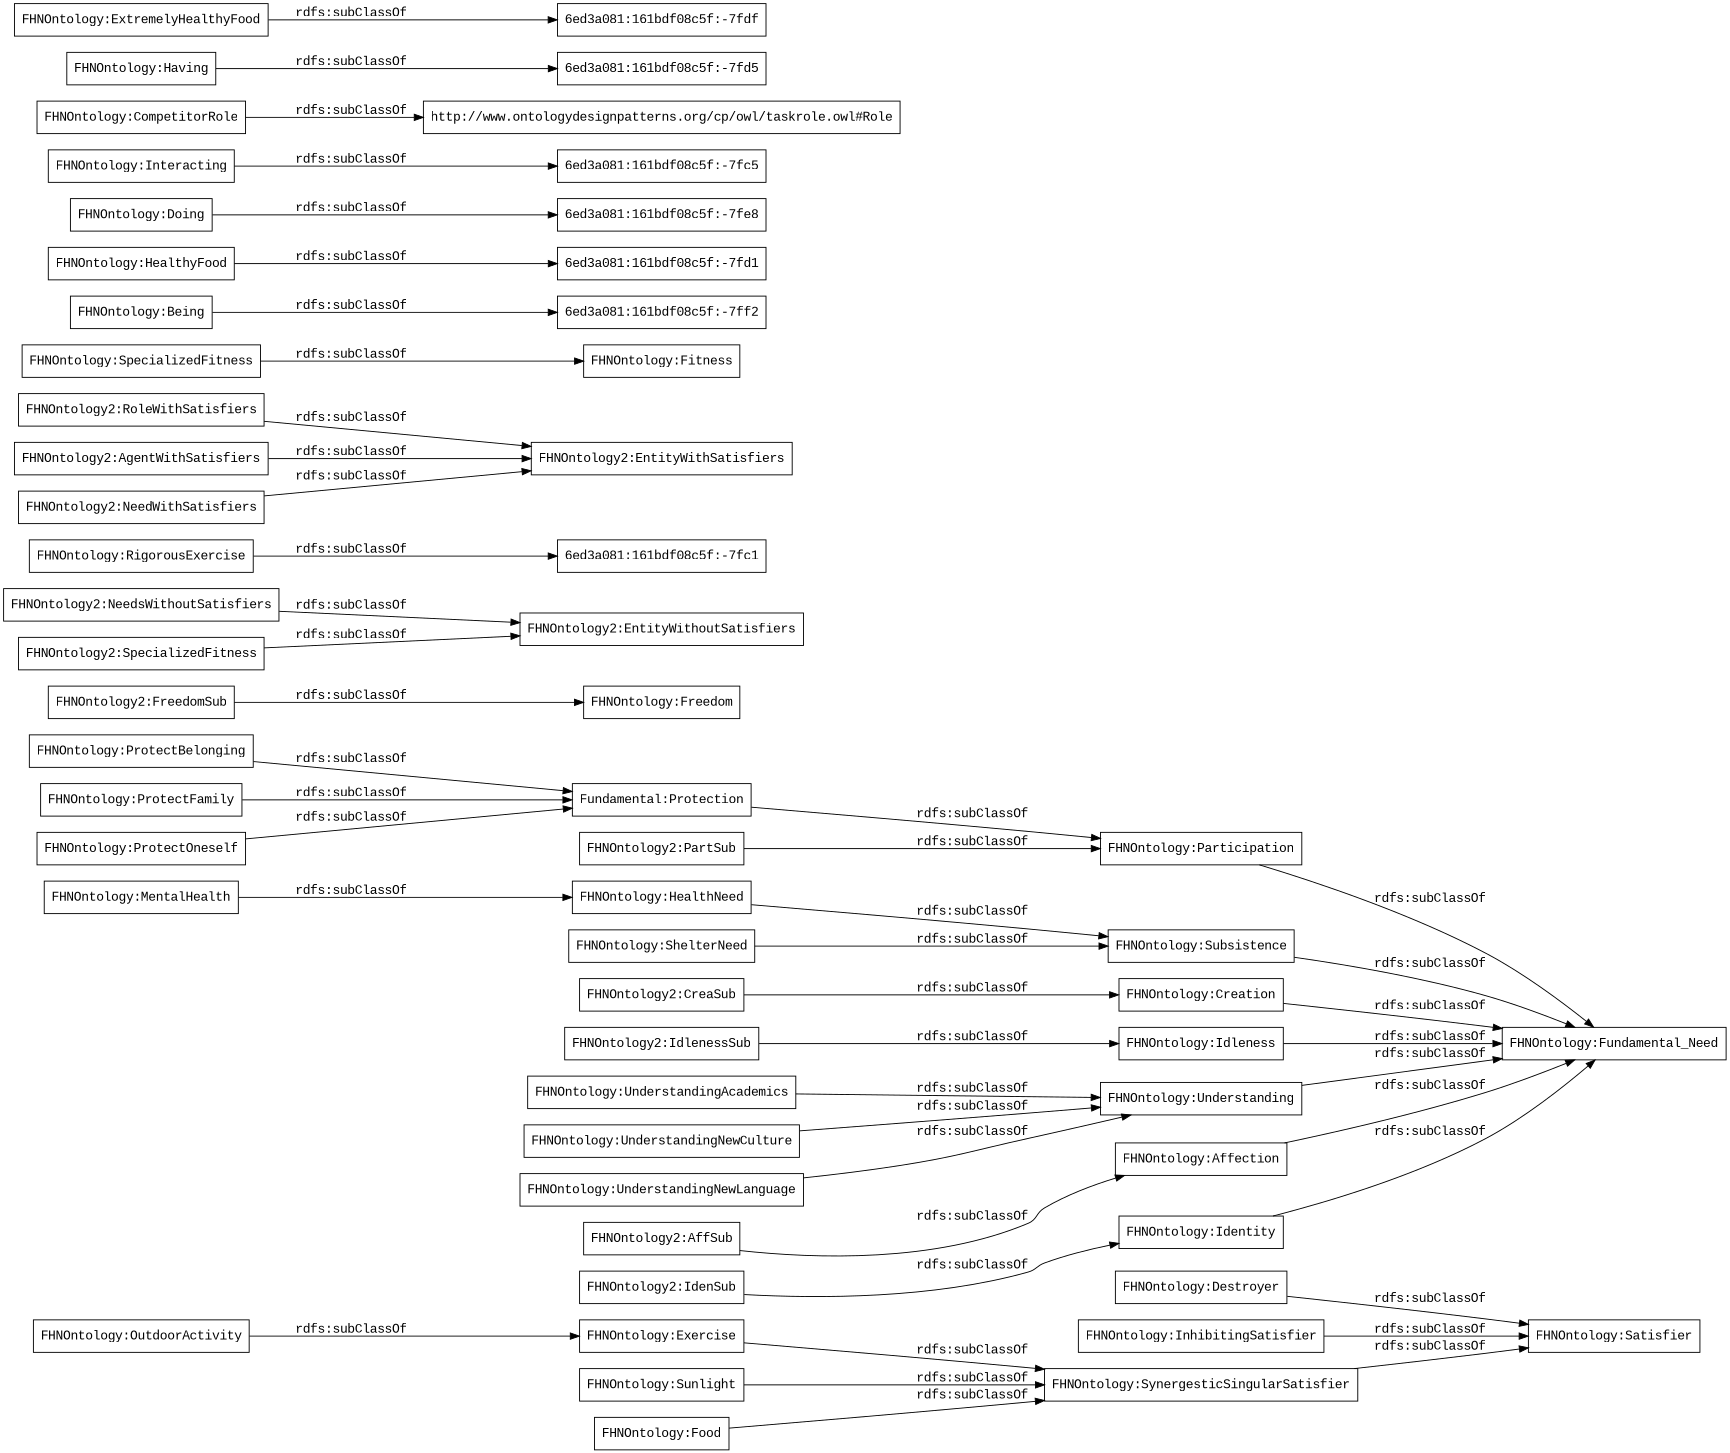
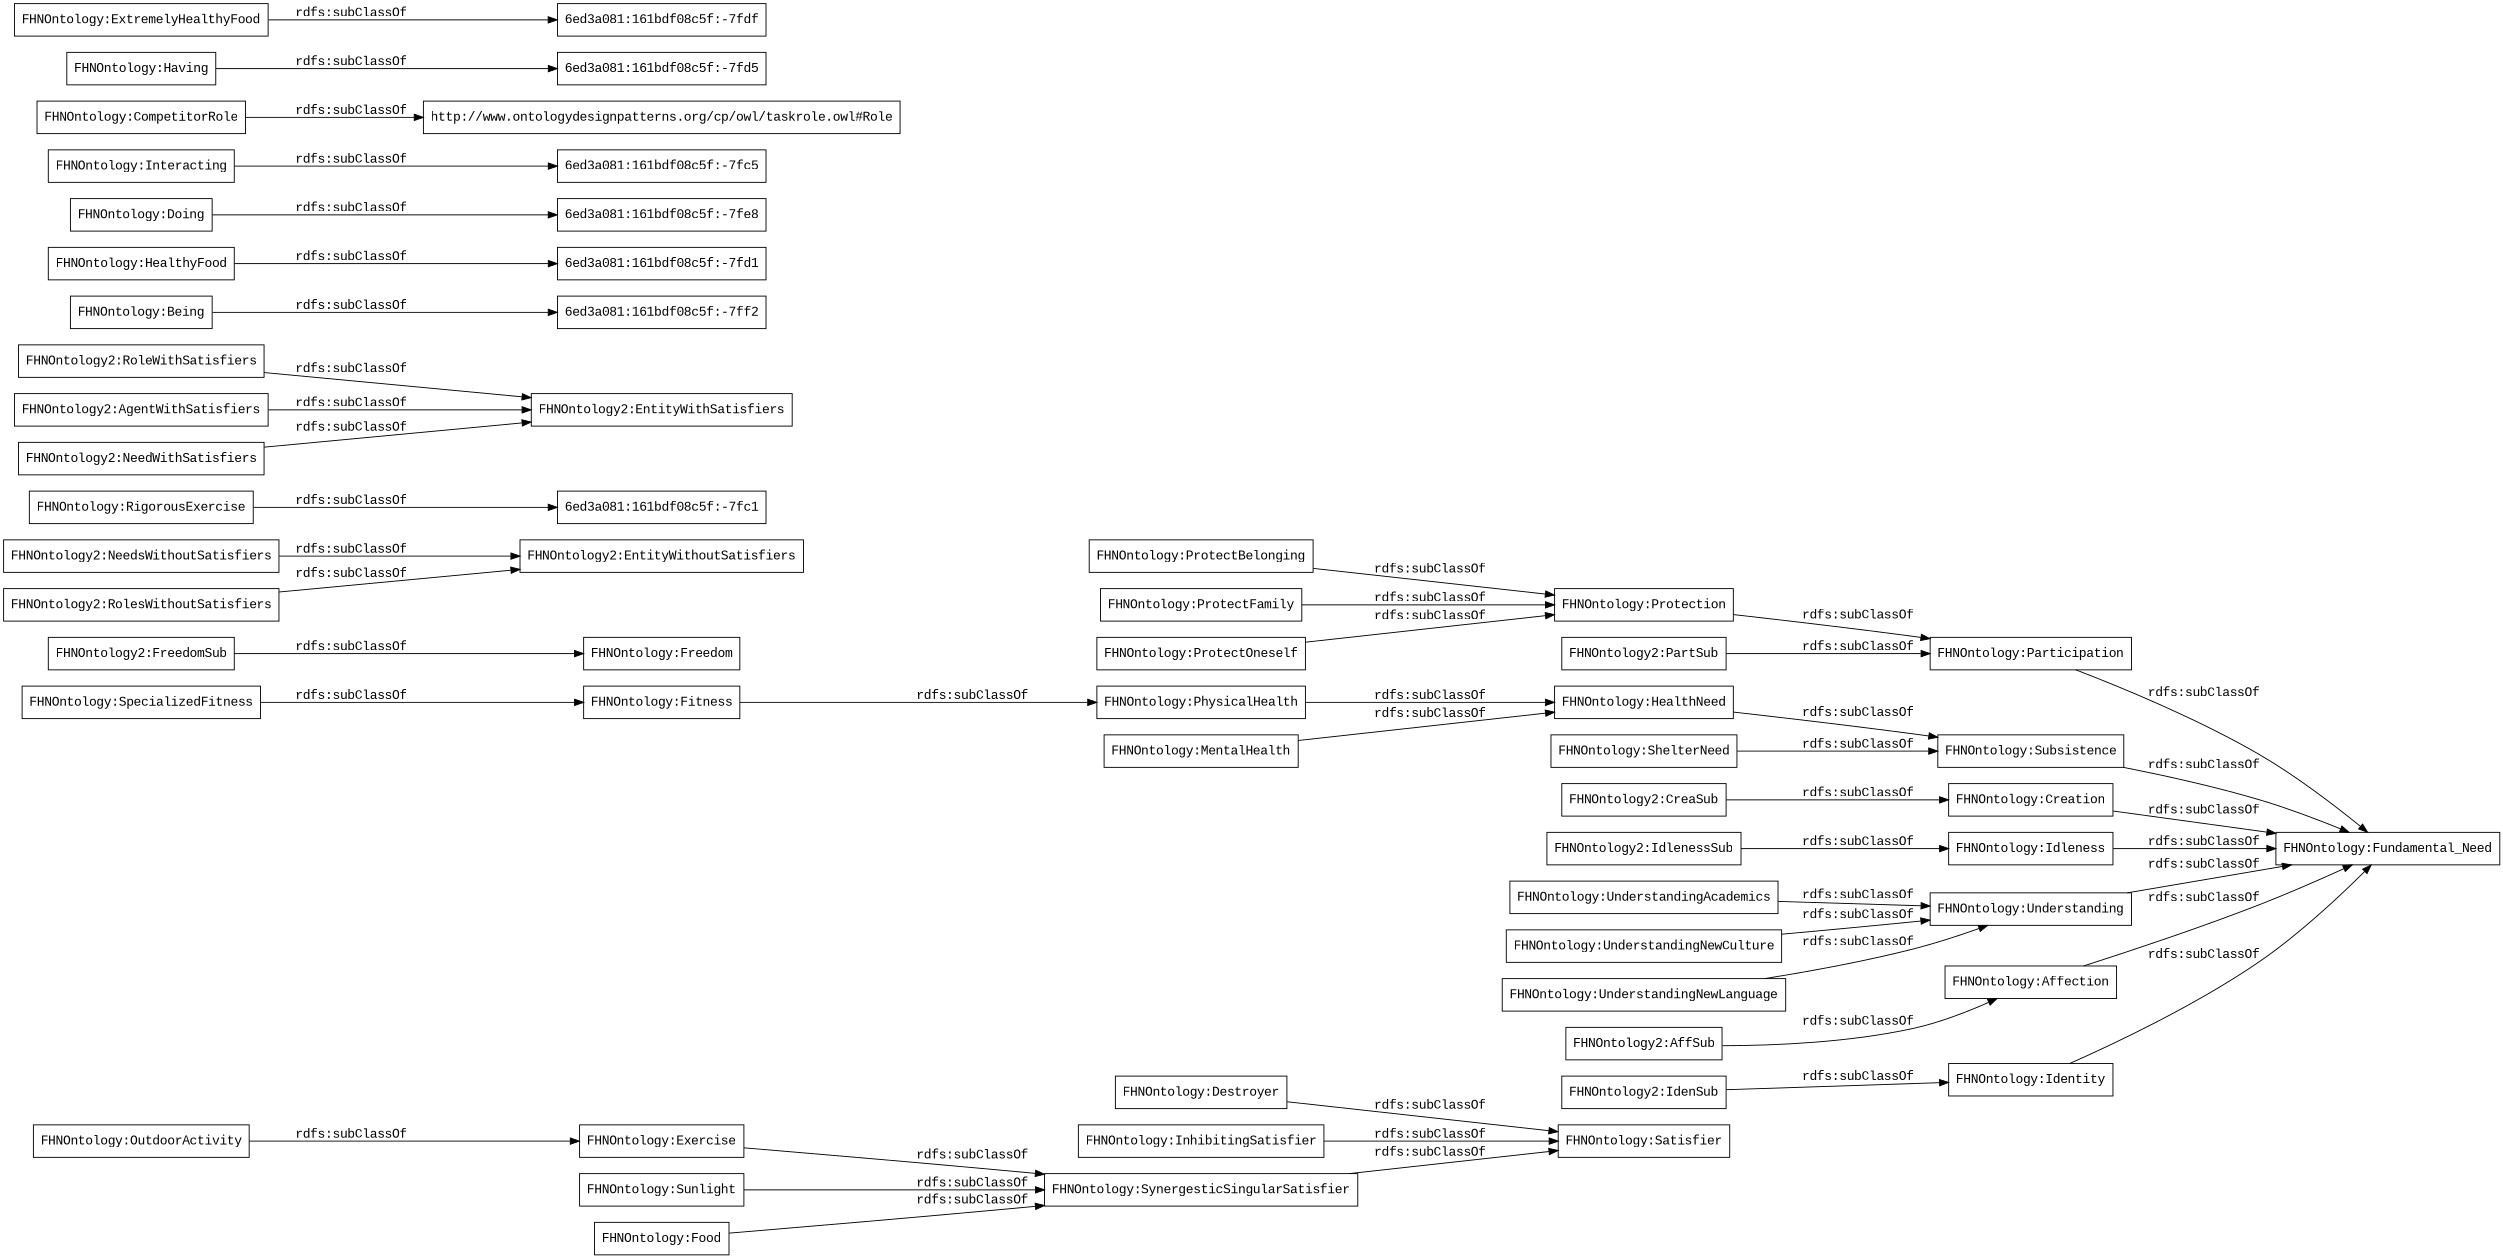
  digraph {
    fontname="Liberation Mono"
    rankdir=LR
    node [color=black fontname="Liberation Mono" shape=rectangle]
    edge [fontname="Liberation Mono"]
    "FHNOntology:SynergesticSingularSatisfier"
    "FHNOntology:Satisfier"
    "FHNOntology:Identity"
    "FHNOntology:Fundamental_Need"
    "FHNOntology2:FreedomSub"
    "FHNOntology:Freedom"
    "FHNOntology2:NeedsWithoutSatisfiers"
    "FHNOntology2:EntityWithoutSatisfiers"
    "FHNOntology:Exercise"
    "FHNOntology:ProtectBelonging"
-   "FHNOntology:Protection" [label="Fundamental:Protection"]
+   "FHNOntology:Protection"
    "FHNOntology:Participation"
    "FHNOntology:ProtectFamily"
    "FHNOntology:Destroyer"
    "FHNOntology2:IdenSub"
    "FHNOntology:Subsistence"
    "FHNOntology:OutdoorActivity"
-   "FHNOntology2:RolesWithoutSatisfiers" [label="FHNOntology2:SpecializedFitness"]
+   "FHNOntology2:RolesWithoutSatisfiers"
    "FHNOntology2:CreaSub"
    "FHNOntology:Creation"
    "FHNOntology:RigorousExercise"
    "6ed3a081:161bdf08c5f:-7fc1"
    "FHNOntology2:PartSub"
    "FHNOntology2:RoleWithSatisfiers"
    "FHNOntology2:EntityWithSatisfiers"
    "FHNOntology:Fitness"
+   "FHNOntology:PhysicalHealth"
    "FHNOntology:HealthNeed"
    "FHNOntology:SpecializedFitness"
    "FHNOntology2:IdlenessSub"
    "FHNOntology:Idleness"
    "FHNOntology:UnderstandingAcademics"
    "FHNOntology:Understanding"
    "FHNOntology:InhibitingSatisfier"
    "FHNOntology:Being"
    "6ed3a081:161bdf08c5f:-7ff2"
    "FHNOntology:UnderstandingNewCulture"
    "FHNOntology:MentalHealth"
    "FHNOntology:HealthyFood"
    "6ed3a081:161bdf08c5f:-7fd1"
    "FHNOntology:Affection"
    "FHNOntology2:AgentWithSatisfiers"
    "FHNOntology:UnderstandingNewLanguage"
    "FHNOntology2:NeedWithSatisfiers"
    "FHNOntology:Doing"
    "6ed3a081:161bdf08c5f:-7fe8"
    "FHNOntology:Interacting"
    "6ed3a081:161bdf08c5f:-7fc5"
    "FHNOntology2:AffSub"
    "FHNOntology:ShelterNeed"
    "FHNOntology:CompetitorRole"
    "http://www.ontologydesignpatterns.org/cp/owl/taskrole.owl#Role"
    "FHNOntology:Having"
    "6ed3a081:161bdf08c5f:-7fd5"
    "FHNOntology:ProtectOneself"
    "FHNOntology:Sunlight"
    "FHNOntology:Food"
    "FHNOntology:ExtremelyHealthyFood"
    "6ed3a081:161bdf08c5f:-7fdf"
    "FHNOntology:SynergesticSingularSatisfier" -> "FHNOntology:Satisfier" [label="rdfs:subClassOf"]
    "FHNOntology:Identity" -> "FHNOntology:Fundamental_Need" [label="rdfs:subClassOf"]
    "FHNOntology2:FreedomSub" -> "FHNOntology:Freedom" [label="rdfs:subClassOf"]
    "FHNOntology2:NeedsWithoutSatisfiers" -> "FHNOntology2:EntityWithoutSatisfiers" [label="rdfs:subClassOf"]
    "FHNOntology:Exercise" -> "FHNOntology:SynergesticSingularSatisfier" [label="rdfs:subClassOf"]
    "FHNOntology:ProtectBelonging" -> "FHNOntology:Protection" [label="rdfs:subClassOf"]
    "FHNOntology:Protection" -> "FHNOntology:Participation" [label="rdfs:subClassOf"]
    "FHNOntology:Participation" -> "FHNOntology:Fundamental_Need" [label="rdfs:subClassOf"]
    "FHNOntology:ProtectFamily" -> "FHNOntology:Protection" [label="rdfs:subClassOf"]
    "FHNOntology:Destroyer" -> "FHNOntology:Satisfier" [label="rdfs:subClassOf"]
    "FHNOntology2:IdenSub" -> "FHNOntology:Identity" [label="rdfs:subClassOf"]
    "FHNOntology:Subsistence" -> "FHNOntology:Fundamental_Need" [label="rdfs:subClassOf"]
    "FHNOntology:OutdoorActivity" -> "FHNOntology:Exercise" [label="rdfs:subClassOf"]
    "FHNOntology2:RolesWithoutSatisfiers" -> "FHNOntology2:EntityWithoutSatisfiers" [label="rdfs:subClassOf"]
    "FHNOntology2:CreaSub" -> "FHNOntology:Creation" [label="rdfs:subClassOf"]
    "FHNOntology:Creation" -> "FHNOntology:Fundamental_Need" [label="rdfs:subClassOf"]
    "FHNOntology:RigorousExercise" -> "6ed3a081:161bdf08c5f:-7fc1" [label="rdfs:subClassOf"]
    "FHNOntology2:PartSub" -> "FHNOntology:Participation" [label="rdfs:subClassOf"]
    "FHNOntology2:RoleWithSatisfiers" -> "FHNOntology2:EntityWithSatisfiers" [label="rdfs:subClassOf"]
+   "FHNOntology:Fitness" -> "FHNOntology:PhysicalHealth" [label="rdfs:subClassOf"]
+   "FHNOntology:PhysicalHealth" -> "FHNOntology:HealthNeed" [label="rdfs:subClassOf"]
    "FHNOntology:HealthNeed" -> "FHNOntology:Subsistence" [label="rdfs:subClassOf"]
    "FHNOntology:SpecializedFitness" -> "FHNOntology:Fitness" [label="rdfs:subClassOf"]
    "FHNOntology2:IdlenessSub" -> "FHNOntology:Idleness" [label="rdfs:subClassOf"]
    "FHNOntology:Idleness" -> "FHNOntology:Fundamental_Need" [label="rdfs:subClassOf"]
    "FHNOntology:UnderstandingAcademics" -> "FHNOntology:Understanding" [label="rdfs:subClassOf"]
    "FHNOntology:Understanding" -> "FHNOntology:Fundamental_Need" [label="rdfs:subClassOf"]
    "FHNOntology:InhibitingSatisfier" -> "FHNOntology:Satisfier" [label="rdfs:subClassOf"]
    "FHNOntology:Being" -> "6ed3a081:161bdf08c5f:-7ff2" [label="rdfs:subClassOf"]
    "FHNOntology:UnderstandingNewCulture" -> "FHNOntology:Understanding" [label="rdfs:subClassOf"]
    "FHNOntology:MentalHealth" -> "FHNOntology:HealthNeed" [label="rdfs:subClassOf"]
    "FHNOntology:HealthyFood" -> "6ed3a081:161bdf08c5f:-7fd1" [label="rdfs:subClassOf"]
    "FHNOntology:Affection" -> "FHNOntology:Fundamental_Need" [label="rdfs:subClassOf"]
    "FHNOntology2:AgentWithSatisfiers" -> "FHNOntology2:EntityWithSatisfiers" [label="rdfs:subClassOf"]
    "FHNOntology:UnderstandingNewLanguage" -> "FHNOntology:Understanding" [label="rdfs:subClassOf"]
    "FHNOntology2:NeedWithSatisfiers" -> "FHNOntology2:EntityWithSatisfiers" [label="rdfs:subClassOf"]
    "FHNOntology:Doing" -> "6ed3a081:161bdf08c5f:-7fe8" [label="rdfs:subClassOf"]
    "FHNOntology:Interacting" -> "6ed3a081:161bdf08c5f:-7fc5" [label="rdfs:subClassOf"]
    "FHNOntology2:AffSub" -> "FHNOntology:Affection" [label="rdfs:subClassOf"]
    "FHNOntology:ShelterNeed" -> "FHNOntology:Subsistence" [label="rdfs:subClassOf"]
    "FHNOntology:CompetitorRole" -> "http://www.ontologydesignpatterns.org/cp/owl/taskrole.owl#Role" [label="rdfs:subClassOf"]
    "FHNOntology:Having" -> "6ed3a081:161bdf08c5f:-7fd5" [label="rdfs:subClassOf"]
    "FHNOntology:ProtectOneself" -> "FHNOntology:Protection" [label="rdfs:subClassOf"]
    "FHNOntology:Sunlight" -> "FHNOntology:SynergesticSingularSatisfier" [label="rdfs:subClassOf"]
    "FHNOntology:Food" -> "FHNOntology:SynergesticSingularSatisfier" [label="rdfs:subClassOf"]
    "FHNOntology:ExtremelyHealthyFood" -> "6ed3a081:161bdf08c5f:-7fdf" [label="rdfs:subClassOf"]
  }
